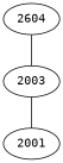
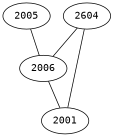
  graph {
    fontname="DejaVu Sans Mono"
    node [fontname="DejaVu Sans Mono"]
    edge [fontname="DejaVu Sans Mono"]
-   2003
+   2003 [label=2006]
    2001
    n3 [label=2604]
+   2005
    2003 -- 2001
    n3 -- 2003
+   n3 -- 2001
+   2005 -- 2003
  }
